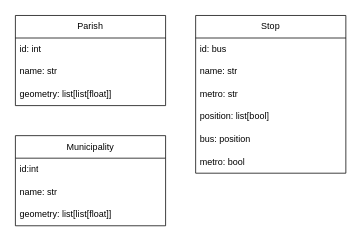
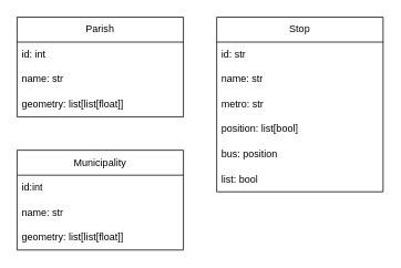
  <mxCell id="0" />
  <mxCell id="1" parent="0" />
  <mxCell id="2" value="Parish" style="swimlane;fontStyle=0;childLayout=stackLayout;horizontal=1;startSize=30;horizontalStack=0;resizeParent=1;resizeParentMax=0;resizeLast=0;collapsible=1;marginBottom=0;whiteSpace=wrap;html=1;" parent="1" vertex="1"><mxGeometry x="20" y="20" width="200" height="120" as="geometry" /></mxCell>
  <mxCell id="3" value="id: int" style="text;strokeColor=none;fillColor=none;align=left;verticalAlign=middle;spacingLeft=4;spacingRight=4;overflow=hidden;points=[[0,0.5],[1,0.5]];portConstraint=eastwest;rotatable=0;whiteSpace=wrap;html=1;" vertex="1" parent="2"><mxGeometry y="30" width="200" height="30" as="geometry" /></mxCell>
  <mxCell id="4" value="name: str" style="text;strokeColor=none;fillColor=none;align=left;verticalAlign=middle;spacingLeft=4;spacingRight=4;overflow=hidden;points=[[0,0.5],[1,0.5]];portConstraint=eastwest;rotatable=0;whiteSpace=wrap;html=1;" parent="2" vertex="1"><mxGeometry y="60" width="200" height="30" as="geometry" /></mxCell>
  <mxCell id="5" value="geometry: list[list[float]]" style="text;strokeColor=none;fillColor=none;align=left;verticalAlign=middle;spacingLeft=4;spacingRight=4;overflow=hidden;points=[[0,0.5],[1,0.5]];portConstraint=eastwest;rotatable=0;whiteSpace=wrap;html=1;" parent="2" vertex="1"><mxGeometry y="90" width="200" height="30" as="geometry" /></mxCell>
  <mxCell id="6" value="Municipality" style="swimlane;fontStyle=0;childLayout=stackLayout;horizontal=1;startSize=30;horizontalStack=0;resizeParent=1;resizeParentMax=0;resizeLast=0;collapsible=1;marginBottom=0;whiteSpace=wrap;html=1;" vertex="1" parent="1"><mxGeometry x="20" y="180" width="200" height="120" as="geometry" /></mxCell>
  <mxCell id="7" value="id:int" style="text;strokeColor=none;fillColor=none;align=left;verticalAlign=middle;spacingLeft=4;spacingRight=4;overflow=hidden;points=[[0,0.5],[1,0.5]];portConstraint=eastwest;rotatable=0;whiteSpace=wrap;html=1;" vertex="1" parent="6"><mxGeometry y="30" width="200" height="30" as="geometry" /></mxCell>
  <mxCell id="8" value="name: str" style="text;strokeColor=none;fillColor=none;align=left;verticalAlign=middle;spacingLeft=4;spacingRight=4;overflow=hidden;points=[[0,0.5],[1,0.5]];portConstraint=eastwest;rotatable=0;whiteSpace=wrap;html=1;" vertex="1" parent="6"><mxGeometry y="60" width="200" height="30" as="geometry" /></mxCell>
  <mxCell id="9" value="geometry: list[list[float]]" style="text;strokeColor=none;fillColor=none;align=left;verticalAlign=middle;spacingLeft=4;spacingRight=4;overflow=hidden;points=[[0,0.5],[1,0.5]];portConstraint=eastwest;rotatable=0;whiteSpace=wrap;html=1;" vertex="1" parent="6"><mxGeometry y="90" width="200" height="30" as="geometry" /></mxCell>
  <mxCell id="10" value="Stop" style="swimlane;fontStyle=0;childLayout=stackLayout;horizontal=1;startSize=30;horizontalStack=0;resizeParent=1;resizeParentMax=0;resizeLast=0;collapsible=1;marginBottom=0;whiteSpace=wrap;html=1;" vertex="1" parent="1"><mxGeometry x="260" y="20" width="200" height="210" as="geometry" /></mxCell>
- <mxCell id="11" value="id: bus" style="text;strokeColor=none;fillColor=none;align=left;verticalAlign=middle;spacingLeft=4;spacingRight=4;overflow=hidden;points=[[0,0.5],[1,0.5]];portConstraint=eastwest;rotatable=0;whiteSpace=wrap;html=1;" vertex="1" parent="10"><mxGeometry y="30" width="200" height="30" as="geometry" /></mxCell>
+ <mxCell id="11" value="id: str" style="text;strokeColor=none;fillColor=none;align=left;verticalAlign=middle;spacingLeft=4;spacingRight=4;overflow=hidden;points=[[0,0.5],[1,0.5]];portConstraint=eastwest;rotatable=0;whiteSpace=wrap;html=1;" vertex="1" parent="10"><mxGeometry y="30" width="200" height="30" as="geometry" /></mxCell>
  <mxCell id="12" value="name: str" style="text;strokeColor=none;fillColor=none;align=left;verticalAlign=middle;spacingLeft=4;spacingRight=4;overflow=hidden;points=[[0,0.5],[1,0.5]];portConstraint=eastwest;rotatable=0;whiteSpace=wrap;html=1;" vertex="1" parent="10"><mxGeometry y="60" width="200" height="30" as="geometry" /></mxCell>
  <mxCell id="13" value="metro: str" style="text;strokeColor=none;fillColor=none;align=left;verticalAlign=middle;spacingLeft=4;spacingRight=4;overflow=hidden;points=[[0,0.5],[1,0.5]];portConstraint=eastwest;rotatable=0;whiteSpace=wrap;html=1;" vertex="1" parent="10"><mxGeometry y="90" width="200" height="30" as="geometry" /></mxCell>
  <mxCell id="14" value="position: list[bool]" style="text;strokeColor=none;fillColor=none;align=left;verticalAlign=middle;spacingLeft=4;spacingRight=4;overflow=hidden;points=[[0,0.5],[1,0.5]];portConstraint=eastwest;rotatable=0;whiteSpace=wrap;html=1;" vertex="1" parent="10"><mxGeometry y="120" width="200" height="30" as="geometry" /></mxCell>
  <mxCell id="15" value="bus: position" style="text;strokeColor=none;fillColor=none;align=left;verticalAlign=middle;spacingLeft=4;spacingRight=4;overflow=hidden;points=[[0,0.5],[1,0.5]];portConstraint=eastwest;rotatable=0;whiteSpace=wrap;html=1;" vertex="1" parent="10"><mxGeometry y="150" width="200" height="30" as="geometry" /></mxCell>
- <mxCell id="16" value="metro: bool" style="text;strokeColor=none;fillColor=none;align=left;verticalAlign=middle;spacingLeft=4;spacingRight=4;overflow=hidden;points=[[0,0.5],[1,0.5]];portConstraint=eastwest;rotatable=0;whiteSpace=wrap;html=1;" vertex="1" parent="10"><mxGeometry y="180" width="200" height="30" as="geometry" /></mxCell>
+ <mxCell id="16" value="list: bool" style="text;strokeColor=none;fillColor=none;align=left;verticalAlign=middle;spacingLeft=4;spacingRight=4;overflow=hidden;points=[[0,0.5],[1,0.5]];portConstraint=eastwest;rotatable=0;whiteSpace=wrap;html=1;" vertex="1" parent="10"><mxGeometry y="180" width="200" height="30" as="geometry" /></mxCell>
